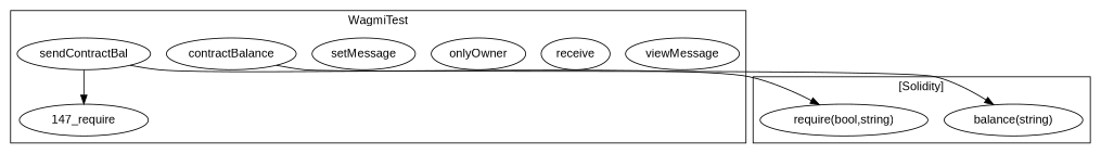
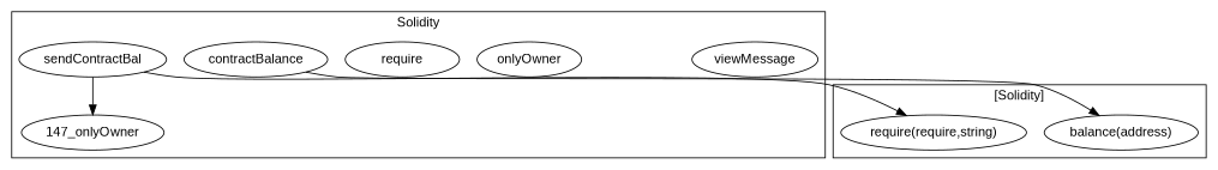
  strict digraph {
    fontname="Liberation Sans"
    node [fontname="Liberation Sans"]
    edge [fontname="Liberation Sans"]
    n1 [label=viewMessage]
-   n2 [label=receive]
    n3 [label=onlyOwner]
-   n4 [label=setMessage]
+   n4 [label=require]
    n5 [label=contractBalance]
-   "147_onlyOwner" [label="147_require"]
+   "147_onlyOwner"
    n7 [label=sendContractBal]
-   "balance(address)" [label="balance(string)"]
-   "require(bool,string)"
+   "balance(address)"
+   "require(bool,string)" [label="require(require,string)"]
    subgraph cluster_1 {
-     label=WagmiTest
+     label=Solidity
      n1
-     n2
      n3
      n4
      n5
      "147_onlyOwner"
      n7
    }
    subgraph cluster_2 {
      label="[Solidity]"
      "balance(address)"
      "require(bool,string)"
    }
    n5 -> "balance(address)"
    n7 -> "147_onlyOwner"
    n7 -> "require(bool,string)"
  }
